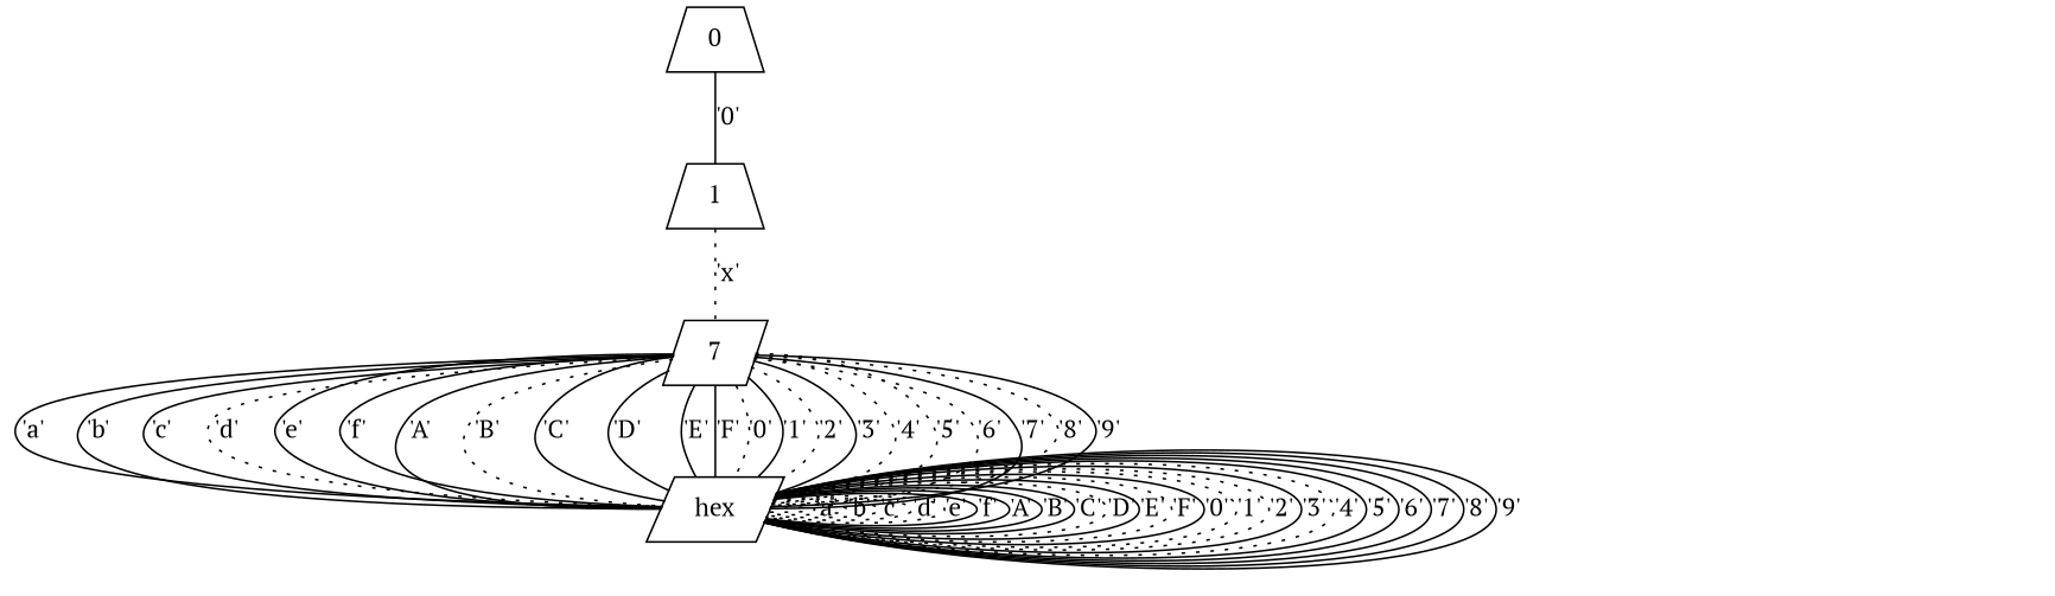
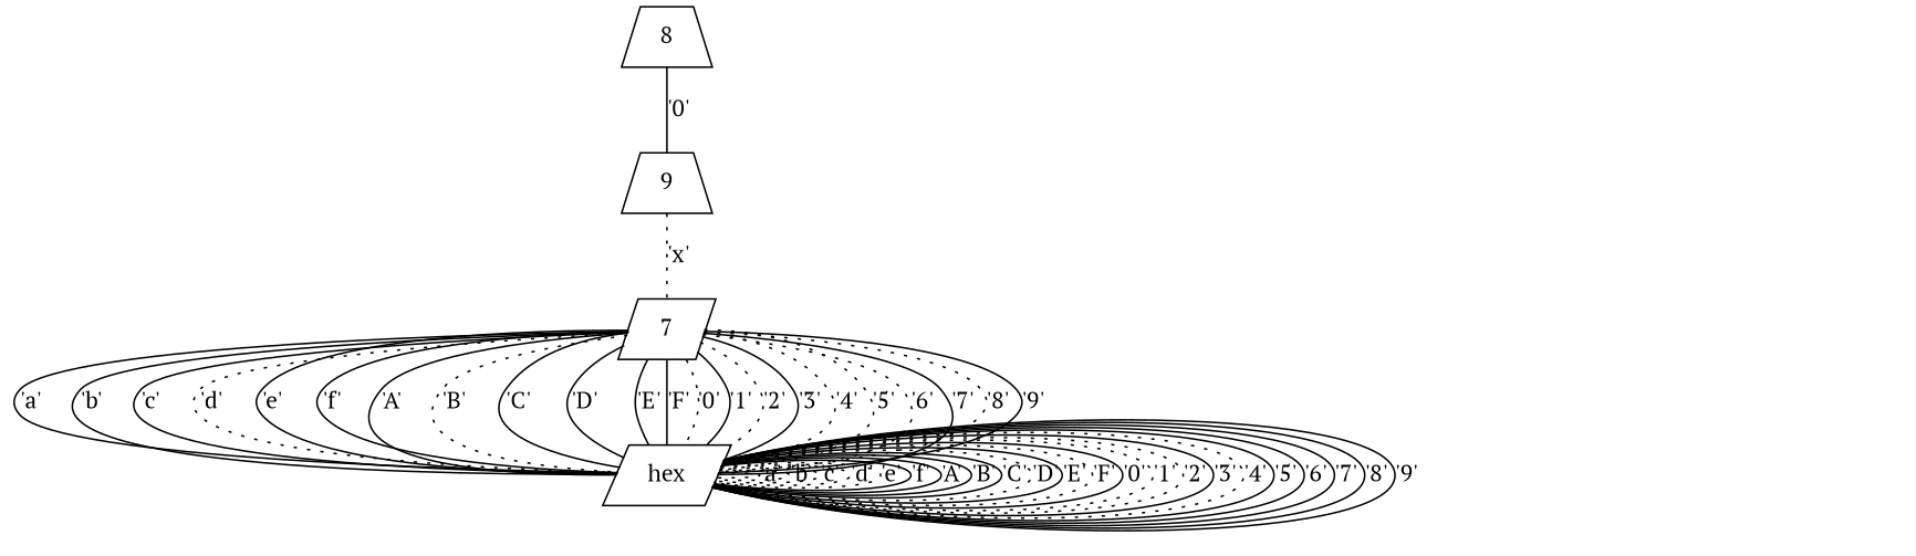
  graph {
    fontname="PT Serif"
    node [fontname="PT Serif" shape=trapezium]
    edge [fontname="PT Serif" style=solid]
-   n1 [label=0]
-   n2 [label=1]
+   n1 [label=8]
+   n2 [label=9]
    n3 [label=7 shape=parallelogram]
    n4 [label=hex shape=parallelogram]
    n1 -- n2 [label="'0'"]
    n2 -- n3 [label="'x'" style=dotted]
    n3 -- n4 [label="'a'"]
    n3 -- n4 [label="'b'"]
    n3 -- n4 [label="'c'"]
    n3 -- n4 [label="'d'" style=dotted]
    n3 -- n4 [label="'e'"]
    n3 -- n4 [label="'f'"]
    n3 -- n4 [label="'A'"]
    n3 -- n4 [label="'B'" style=dotted]
    n3 -- n4 [label="'C'"]
    n3 -- n4 [label="'D'"]
    n3 -- n4 [label="'E'"]
    n3 -- n4 [label="'F'"]
    n3 -- n4 [label="'0'" style=dotted]
    n3 -- n4 [label="'1'"]
    n3 -- n4 [label="'2'" style=dotted]
    n3 -- n4 [label="'3'"]
    n3 -- n4 [label="'4'" style=dotted]
    n3 -- n4 [label="'5'" style=dotted]
    n3 -- n4 [label="'6'" style=dotted]
    n3 -- n4 [label="'7'"]
    n3 -- n4 [label="'8'" style=dotted]
    n3 -- n4 [label="'9'"]
    n4 -- n4 [label="'a'" style=dotted]
    n4 -- n4 [label="'b'" style=dotted]
    n4 -- n4 [label="'c'" style=dotted]
    n4 -- n4 [label="'d'" style=dotted]
    n4 -- n4 [label="'e'" style=dotted]
    n4 -- n4 [label="'f'"]
    n4 -- n4 [label="'A'"]
    n4 -- n4 [label="'B'"]
    n4 -- n4 [label="'C'"]
    n4 -- n4 [label="'D'" style=dotted]
    n4 -- n4 [label="'E'"]
    n4 -- n4 [label="'F'" style=dotted]
    n4 -- n4 [label="'0'"]
    n4 -- n4 [label="'1'" style=dotted]
    n4 -- n4 [label="'2'" style=dotted]
    n4 -- n4 [label="'3'"]
    n4 -- n4 [label="'4'" style=dotted]
    n4 -- n4 [label="'5'"]
    n4 -- n4 [label="'6'"]
    n4 -- n4 [label="'7'"]
    n4 -- n4 [label="'8'"]
    n4 -- n4 [label="'9'"]
  }
